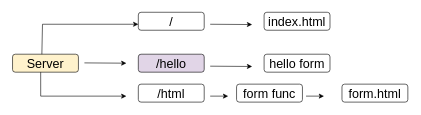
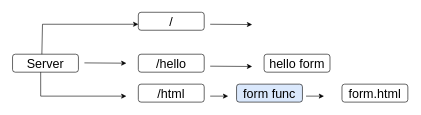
  <mxCell id="0" />
  <mxCell id="1" parent="0" />
- <mxCell id="2" value="&lt;font style=&quot;font-size: 21px&quot;&gt;Server&lt;/font&gt;" style="rounded=1;whiteSpace=wrap;html=1;fillColor=#fff2cc;" vertex="1" parent="1"><mxGeometry x="20" y="90" width="110" height="30" as="geometry" /></mxCell>
+ <mxCell id="2" value="&lt;font style=&quot;font-size: 21px&quot;&gt;Server&lt;/font&gt;" style="rounded=1;whiteSpace=wrap;html=1;" vertex="1" parent="1"><mxGeometry x="20" y="90" width="110" height="30" as="geometry" /></mxCell>
  <mxCell id="3" value="" style="endArrow=classic;html=1;rounded=0;fontSize=21;" edge="1" parent="1"><mxGeometry width="50" height="50" relative="1" as="geometry"><mxPoint x="140" y="104.5" as="sourcePoint" /><mxPoint x="210" y="105" as="targetPoint" /></mxGeometry></mxCell>
  <mxCell id="4" value="" style="endArrow=classic;html=1;rounded=0;fontSize=21;exitX=0.445;exitY=0;exitDx=0;exitDy=0;exitPerimeter=0;" edge="1" parent="1" source="2"><mxGeometry width="50" height="50" relative="1" as="geometry"><mxPoint x="60" y="60" as="sourcePoint" /><mxPoint x="230" y="40" as="targetPoint" /><Array as="points"><mxPoint x="70" y="40" /></Array></mxGeometry></mxCell>
  <mxCell id="5" value="" style="endArrow=classic;html=1;rounded=0;fontSize=21;exitX=0.427;exitY=1;exitDx=0;exitDy=0;exitPerimeter=0;" edge="1" parent="1" source="2"><mxGeometry width="50" height="50" relative="1" as="geometry"><mxPoint x="60" y="140" as="sourcePoint" /><mxPoint x="210" y="160" as="targetPoint" /><Array as="points"><mxPoint x="67" y="160" /></Array></mxGeometry></mxCell>
  <mxCell id="6" value="&lt;font style=&quot;font-size: 21px&quot;&gt;/&lt;/font&gt;" style="rounded=1;whiteSpace=wrap;html=1;" vertex="1" parent="1"><mxGeometry x="230" y="20" width="110" height="30" as="geometry" /></mxCell>
- <mxCell id="7" value="&lt;font style=&quot;font-size: 21px&quot;&gt;/hello&lt;/font&gt;" style="rounded=1;whiteSpace=wrap;html=1;fillColor=#e1d5e7;" vertex="1" parent="1"><mxGeometry x="230" y="90" width="110" height="30" as="geometry" /></mxCell>
+ <mxCell id="7" value="&lt;font style=&quot;font-size: 21px&quot;&gt;/hello&lt;/font&gt;" style="rounded=1;whiteSpace=wrap;html=1;" vertex="1" parent="1"><mxGeometry x="230" y="90" width="110" height="30" as="geometry" /></mxCell>
  <mxCell id="8" value="&lt;font style=&quot;font-size: 21px&quot;&gt;/html&lt;/font&gt;" style="rounded=1;whiteSpace=wrap;html=1;" vertex="1" parent="1"><mxGeometry x="230" y="140" width="110" height="30" as="geometry" /></mxCell>
  <mxCell id="9" value="" style="endArrow=classic;html=1;rounded=0;fontSize=21;" edge="1" parent="1"><mxGeometry width="50" height="50" relative="1" as="geometry"><mxPoint x="350" y="40" as="sourcePoint" /><mxPoint x="420" y="40.5" as="targetPoint" /></mxGeometry></mxCell>
- <mxCell id="10" value="&lt;font style=&quot;font-size: 21px&quot;&gt;index.html&lt;/font&gt;" style="rounded=1;whiteSpace=wrap;html=1;" vertex="1" parent="1"><mxGeometry x="440" y="20" width="110" height="30" as="geometry" /></mxCell>
  <mxCell id="11" value="" style="endArrow=classic;html=1;rounded=0;fontSize=21;" edge="1" parent="1"><mxGeometry width="50" height="50" relative="1" as="geometry"><mxPoint x="350" y="110" as="sourcePoint" /><mxPoint x="420" y="110.5" as="targetPoint" /></mxGeometry></mxCell>
  <mxCell id="12" value="&lt;font style=&quot;font-size: 21px&quot;&gt;hello form&lt;/font&gt;" style="rounded=1;whiteSpace=wrap;html=1;" vertex="1" parent="1"><mxGeometry x="440" y="90" width="110" height="30" as="geometry" /></mxCell>
  <mxCell id="13" value="" style="endArrow=classic;html=1;rounded=0;fontSize=21;" edge="1" parent="1"><mxGeometry width="50" height="50" relative="1" as="geometry"><mxPoint x="350" y="160" as="sourcePoint" /><mxPoint x="380" y="160" as="targetPoint" /></mxGeometry></mxCell>
- <mxCell id="14" value="&lt;font style=&quot;font-size: 21px&quot;&gt;form func&lt;/font&gt;" style="rounded=1;whiteSpace=wrap;html=1;" vertex="1" parent="1"><mxGeometry x="394" y="140" width="110" height="30" as="geometry" /></mxCell>
+ <mxCell id="14" value="&lt;font style=&quot;font-size: 21px&quot;&gt;form func&lt;/font&gt;" style="rounded=1;whiteSpace=wrap;html=1;fillColor=#dae8fc;" vertex="1" parent="1"><mxGeometry x="394" y="140" width="110" height="30" as="geometry" /></mxCell>
  <mxCell id="15" value="" style="endArrow=classic;html=1;rounded=0;fontSize=21;" edge="1" parent="1"><mxGeometry width="50" height="50" relative="1" as="geometry"><mxPoint x="510" y="160" as="sourcePoint" /><mxPoint x="540" y="160" as="targetPoint" /></mxGeometry></mxCell>
  <mxCell id="16" value="&lt;font style=&quot;font-size: 21px&quot;&gt;form.html&lt;/font&gt;" style="rounded=1;whiteSpace=wrap;html=1;" vertex="1" parent="1"><mxGeometry x="570" y="140" width="110" height="30" as="geometry" /></mxCell>
